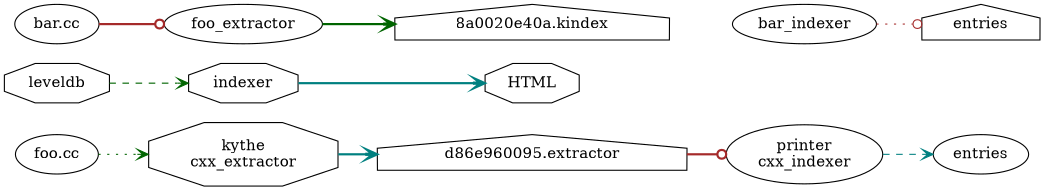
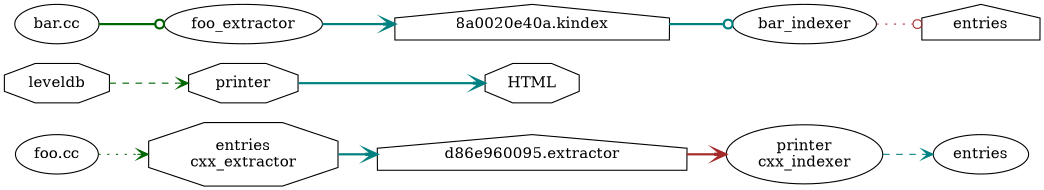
  digraph {
    rankdir=LR
    node [shape=ellipse]
    edge [arrowhead=vee color=teal style=bold]
-   n1 [label="kythe\ncxx_extractor" shape=octagon]
+   n1 [label="entries\ncxx_extractor" shape=octagon]
    n2 [label="d86e960095.extractor" shape=house]
    "foo.cc"
    n4 [label="printer\ncxx_indexer"]
    n5 [label=entries]
    leveldb [shape=octagon]
-   printer [shape=octagon label=indexer]
+   printer [shape=octagon]
    HTML [shape=octagon]
    n9 [label=foo_extractor]
    "8a0020e40a.kindex" [shape=house]
    "bar.cc"
    n12 [label=bar_indexer]
    n13 [label=entries shape=house]
    n1 -> n2
-   n2 -> n4 [arrowhead=odot color=brown]
+   n2 -> n4 [color=brown]
    "foo.cc" -> n1 [color=darkgreen style=dotted]
    n4 -> n5 [style=dashed]
    leveldb -> printer [color=darkgreen style=dashed]
    printer -> HTML
-   n9 -> "8a0020e40a.kindex" [color=darkgreen]
-   "bar.cc" -> n9 [arrowhead=odot color=brown]
+   n9 -> "8a0020e40a.kindex"
+   "8a0020e40a.kindex" -> n12 [arrowhead=odot]
+   "bar.cc" -> n9 [arrowhead=odot color=darkgreen]
    n12 -> n13 [arrowhead=odot color=brown style=dotted]
  }
